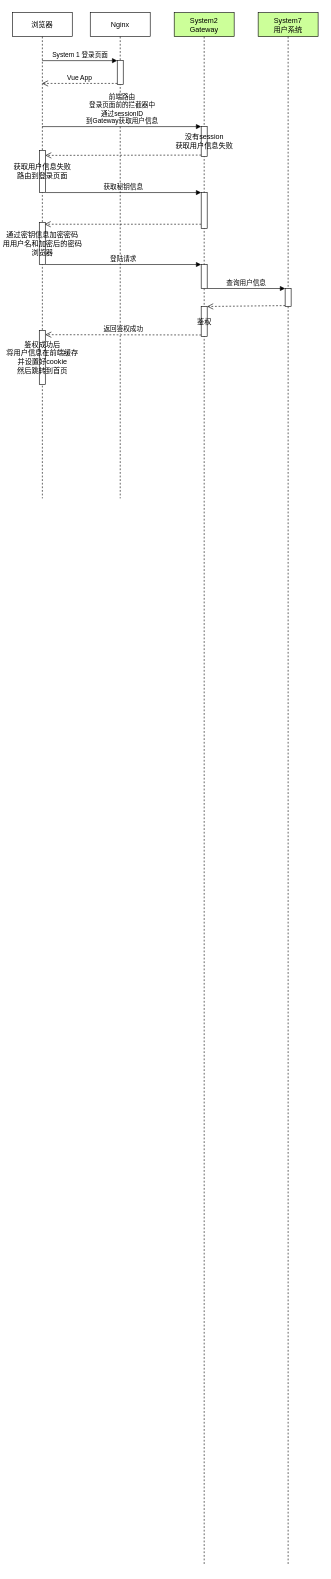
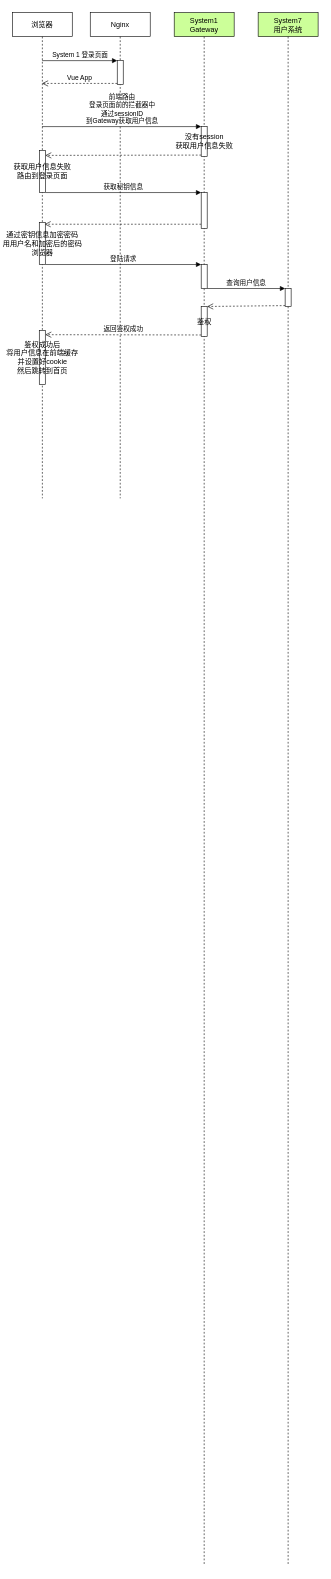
  <mxCell id="0" />
  <mxCell id="1" parent="0" />
  <mxCell id="2" value="浏览器" style="shape=umlLifeline;perimeter=lifelinePerimeter;whiteSpace=wrap;html=1;container=0;collapsible=0;recursiveResize=0;outlineConnect=0;" parent="1" vertex="1"><mxGeometry x="20.33" y="20" width="99.67" height="810" as="geometry" /></mxCell>
  <mxCell id="3" value="Nginx" style="shape=umlLifeline;perimeter=lifelinePerimeter;whiteSpace=wrap;html=1;container=0;collapsible=0;recursiveResize=0;outlineConnect=0;" parent="1" vertex="1"><mxGeometry x="150" y="20" width="100" height="810" as="geometry" /></mxCell>
  <mxCell id="4" value="获取秘钥信息" style="html=1;verticalAlign=bottom;endArrow=block;" parent="1" edge="1"><mxGeometry relative="1" as="geometry"><mxPoint x="75" y="320" as="sourcePoint" /><mxPoint x="335" y="320" as="targetPoint" /></mxGeometry></mxCell>
- <mxCell id="5" value="System2&lt;br&gt;Gateway" style="shape=umlLifeline;perimeter=lifelinePerimeter;whiteSpace=wrap;html=1;container=0;collapsible=0;recursiveResize=0;outlineConnect=0;fillColor=#CCFF99;" parent="1" vertex="1"><mxGeometry x="290" y="20" width="100" height="2590" as="geometry" /></mxCell>
+ <mxCell id="5" value="System1&lt;br&gt;Gateway" style="shape=umlLifeline;perimeter=lifelinePerimeter;whiteSpace=wrap;html=1;container=0;collapsible=0;recursiveResize=0;outlineConnect=0;fillColor=#CCFF99;" parent="1" vertex="1"><mxGeometry x="290" y="20" width="100" height="2590" as="geometry" /></mxCell>
  <mxCell id="6" value="System7&lt;br&gt;用户系统" style="shape=umlLifeline;perimeter=lifelinePerimeter;whiteSpace=wrap;html=1;container=0;collapsible=0;recursiveResize=0;outlineConnect=0;fillColor=#CCFF99;" parent="1" vertex="1"><mxGeometry x="430" y="20" width="100" height="2590" as="geometry" /></mxCell>
  <mxCell id="7" value="" style="html=1;verticalAlign=bottom;endArrow=open;dashed=1;endSize=8;entryX=0.9;entryY=0.04;entryDx=0;entryDy=0;entryPerimeter=0;" parent="1" source="19" target="18" edge="1"><mxGeometry relative="1" as="geometry"><mxPoint x="559.67" y="368" as="targetPoint" /><mxPoint x="280" y="373" as="sourcePoint" /></mxGeometry></mxCell>
  <mxCell id="8" value="" style="html=1;points=[];perimeter=orthogonalPerimeter;" parent="1" vertex="1"><mxGeometry x="195" y="100" width="10" height="40" as="geometry" /></mxCell>
  <mxCell id="9" value="System 1 登录页面" style="html=1;verticalAlign=bottom;endArrow=block;entryX=0;entryY=0;" parent="1" source="2" target="8" edge="1"><mxGeometry relative="1" as="geometry"><mxPoint x="125" y="100" as="sourcePoint" /></mxGeometry></mxCell>
  <mxCell id="10" value="Vue App" style="html=1;verticalAlign=bottom;endArrow=open;dashed=1;endSize=8;exitX=0;exitY=0.95;" parent="1" source="8" target="2" edge="1"><mxGeometry relative="1" as="geometry"><mxPoint x="125" y="176" as="targetPoint" /></mxGeometry></mxCell>
  <mxCell id="11" value="没有session&lt;br&gt;获取用户信息失败" style="html=1;points=[];perimeter=orthogonalPerimeter;" parent="1" vertex="1"><mxGeometry x="335" y="210" width="10" height="50" as="geometry" /></mxCell>
  <mxCell id="12" value="前端路由&lt;br&gt;登录页面前的拦截器中&lt;br&gt;通过sessionID&lt;br&gt;到Gateway获取用户信息" style="html=1;verticalAlign=bottom;endArrow=block;entryX=0;entryY=0;" parent="1" source="2" target="11" edge="1"><mxGeometry relative="1" as="geometry"><mxPoint x="615" y="140" as="sourcePoint" /></mxGeometry></mxCell>
  <mxCell id="13" value="" style="html=1;verticalAlign=bottom;endArrow=open;dashed=1;endSize=8;exitX=0;exitY=0.95;" parent="1" source="11" edge="1"><mxGeometry relative="1" as="geometry"><mxPoint x="75" y="258" as="targetPoint" /></mxGeometry></mxCell>
  <mxCell id="14" value="获取用户信息失败&lt;br&gt;路由到登录页面" style="html=1;points=[];perimeter=orthogonalPerimeter;" parent="1" vertex="1"><mxGeometry x="65.33" y="250" width="10" height="70" as="geometry" /></mxCell>
  <mxCell id="15" value="" style="html=1;points=[];perimeter=orthogonalPerimeter;" parent="1" vertex="1"><mxGeometry x="335" y="440" width="10" height="40" as="geometry" /></mxCell>
  <mxCell id="16" value="登陆请求" style="html=1;verticalAlign=bottom;endArrow=block;exitX=1;exitY=1;exitDx=0;exitDy=0;exitPerimeter=0;" parent="1" source="18" target="15" edge="1"><mxGeometry relative="1" as="geometry"><mxPoint x="120" y="491.2" as="sourcePoint" /><mxPoint x="270" y="441" as="targetPoint" /></mxGeometry></mxCell>
  <mxCell id="17" value="鉴权成功后&lt;br&gt;将用户信息在前端缓存&lt;br&gt;并设置好cookie&lt;br&gt;然后跳转到首页" style="html=1;points=[];perimeter=orthogonalPerimeter;" parent="1" vertex="1"><mxGeometry x="65" y="550" width="10" height="90" as="geometry" /></mxCell>
  <mxCell id="18" value="通过密钥信息加密密码&lt;br&gt;用用户名和加密后的密码&lt;br&gt;浏览器" style="html=1;points=[];perimeter=orthogonalPerimeter;" parent="1" vertex="1"><mxGeometry x="65" y="370" width="10" height="70" as="geometry" /></mxCell>
  <mxCell id="19" value="" style="html=1;points=[];perimeter=orthogonalPerimeter;" parent="1" vertex="1"><mxGeometry x="335" y="320" width="10" height="60" as="geometry" /></mxCell>
  <mxCell id="20" value="" style="html=1;verticalAlign=bottom;endArrow=block;entryX=0;entryY=0;" parent="1" edge="1"><mxGeometry relative="1" as="geometry"><mxPoint x="475" y="390" as="sourcePoint" /><mxPoint x="475" y="390" as="targetPoint" /></mxGeometry></mxCell>
  <mxCell id="21" value="" style="html=1;points=[];perimeter=orthogonalPerimeter;" vertex="1" parent="1"><mxGeometry x="475" y="480" width="10" height="30" as="geometry" /></mxCell>
  <mxCell id="22" value="查询用户信息" style="html=1;verticalAlign=bottom;endArrow=block;entryX=0;entryY=0;" edge="1" target="21" parent="1" source="15"><mxGeometry relative="1" as="geometry"><mxPoint x="405" y="495" as="sourcePoint" /></mxGeometry></mxCell>
  <mxCell id="23" value="" style="html=1;verticalAlign=bottom;endArrow=open;dashed=1;endSize=8;exitX=0;exitY=0.95;entryX=1;entryY=0;entryDx=0;entryDy=0;entryPerimeter=0;" edge="1" source="21" parent="1" target="24"><mxGeometry relative="1" as="geometry"><mxPoint x="380" y="528" as="targetPoint" /></mxGeometry></mxCell>
  <mxCell id="24" value="鉴权" style="html=1;points=[];perimeter=orthogonalPerimeter;" vertex="1" parent="1"><mxGeometry x="335" y="510" width="10" height="50" as="geometry" /></mxCell>
  <mxCell id="25" value="返回鉴权成功" style="html=1;verticalAlign=bottom;endArrow=open;dashed=1;endSize=8;exitX=0;exitY=0.95;entryX=1;entryY=0.078;entryDx=0;entryDy=0;entryPerimeter=0;" edge="1" source="24" parent="1" target="17"><mxGeometry relative="1" as="geometry"><mxPoint x="130" y="558" as="targetPoint" /></mxGeometry></mxCell>
